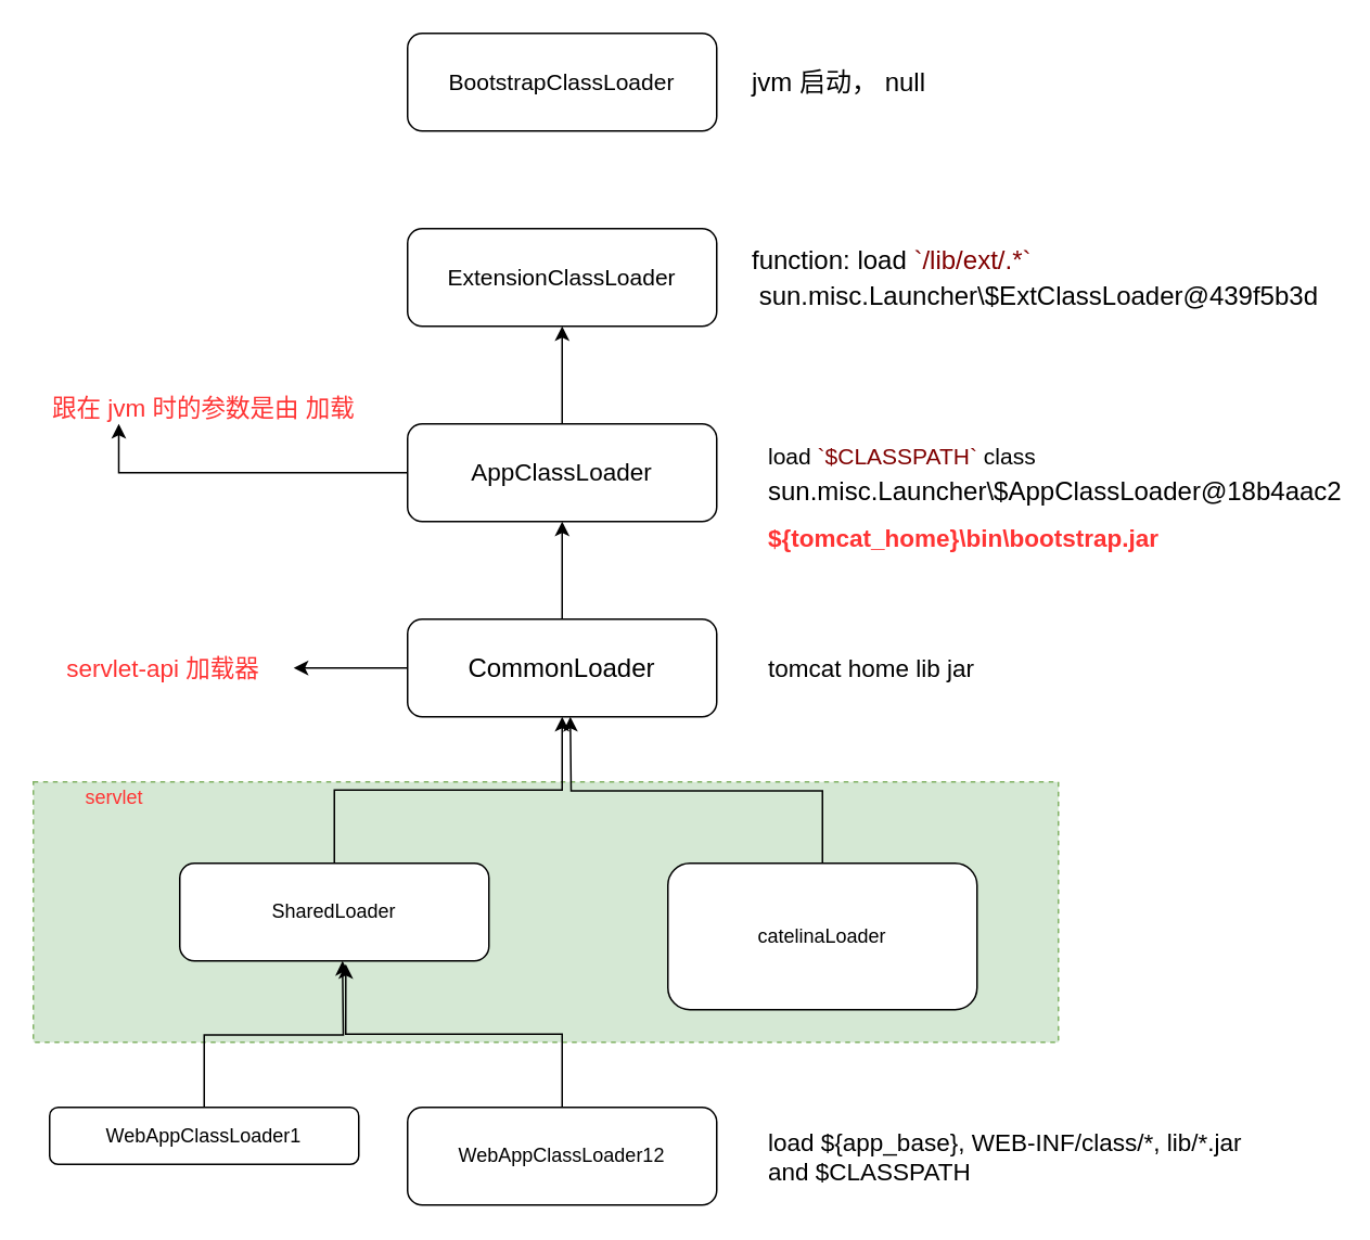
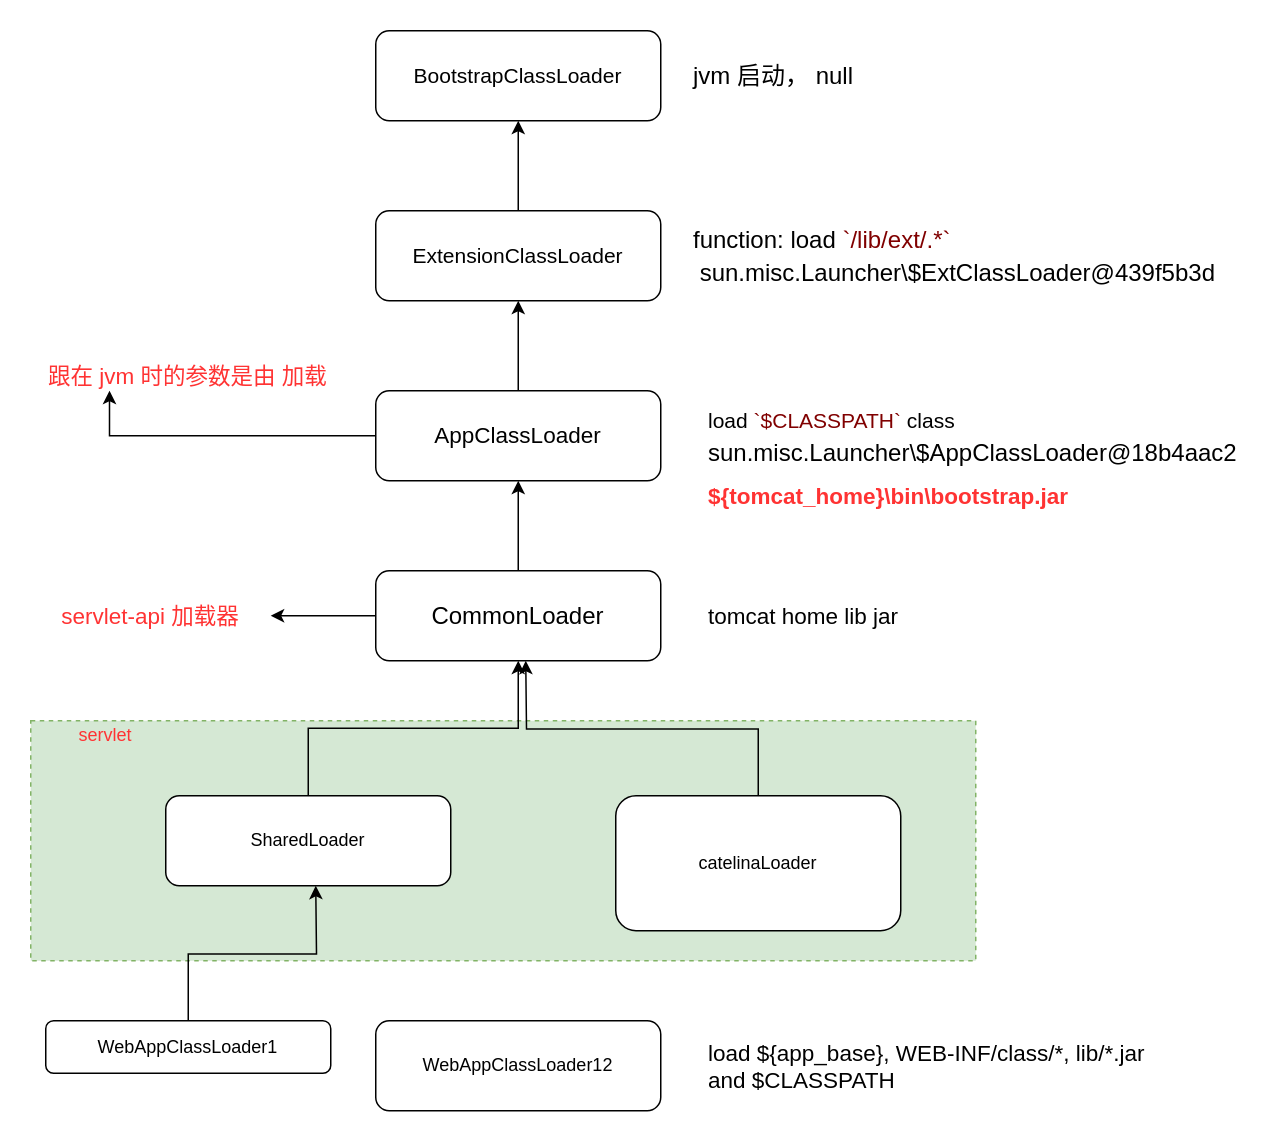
  <mxCell id="0" />
  <mxCell id="1" parent="0" />
  <mxCell id="2" value="" style="rounded=0;whiteSpace=wrap;html=1;fillColor=#d5e8d4;strokeColor=#82b366;dashed=1;" vertex="1" parent="1"><mxGeometry x="20" y="480" width="630" height="160" as="geometry" /></mxCell>
  <mxCell id="3" value="&lt;span style=&quot;white-space: pre ; background-color: rgb(255 , 255 , 255)&quot;&gt;&lt;font style=&quot;font-size: 14px&quot;&gt;BootstrapClassLoader&lt;/font&gt;&lt;/span&gt;" style="rounded=1;whiteSpace=wrap;html=1;" vertex="1" parent="1"><mxGeometry x="250" y="20" width="190" height="60" as="geometry" /></mxCell>
+ <mxCell id="4" style="edgeStyle=orthogonalEdgeStyle;rounded=0;orthogonalLoop=1;jettySize=auto;html=1;exitX=0.5;exitY=0;exitDx=0;exitDy=0;entryX=0.5;entryY=1;entryDx=0;entryDy=0;" edge="1" parent="1" source="5" target="3"><mxGeometry relative="1" as="geometry" /></mxCell>
  <mxCell id="5" value="&lt;span style=&quot;font-size: 14px ; white-space: pre ; background-color: rgb(255 , 255 , 255)&quot;&gt;ExtensionClassLoader&lt;/span&gt;" style="rounded=1;whiteSpace=wrap;html=1;" vertex="1" parent="1"><mxGeometry x="250" y="140" width="190" height="60" as="geometry" /></mxCell>
  <mxCell id="6" style="edgeStyle=orthogonalEdgeStyle;rounded=0;orthogonalLoop=1;jettySize=auto;html=1;exitX=0.5;exitY=0;exitDx=0;exitDy=0;entryX=0.5;entryY=1;entryDx=0;entryDy=0;" edge="1" parent="1" source="8" target="5"><mxGeometry relative="1" as="geometry" /></mxCell>
  <mxCell id="7" style="edgeStyle=orthogonalEdgeStyle;rounded=0;orthogonalLoop=1;jettySize=auto;html=1;entryX=0.25;entryY=1;entryDx=0;entryDy=0;fontSize=15;" edge="1" parent="1" source="8" target="27"><mxGeometry relative="1" as="geometry" /></mxCell>
  <mxCell id="8" value="&lt;div style=&quot;background-color: rgb(255 , 255 , 255) ; line-height: 22px ; white-space: pre&quot;&gt;&lt;div style=&quot;line-height: 22px&quot;&gt;&lt;font style=&quot;font-size: 15px&quot;&gt;AppClassLoader&lt;/font&gt;&lt;/div&gt;&lt;/div&gt;" style="rounded=1;whiteSpace=wrap;html=1;" vertex="1" parent="1"><mxGeometry x="250" y="260" width="190" height="60" as="geometry" /></mxCell>
  <mxCell id="9" style="edgeStyle=orthogonalEdgeStyle;rounded=0;orthogonalLoop=1;jettySize=auto;html=1;entryX=0.5;entryY=1;entryDx=0;entryDy=0;" edge="1" parent="1" source="11" target="8"><mxGeometry relative="1" as="geometry" /></mxCell>
  <mxCell id="10" style="edgeStyle=orthogonalEdgeStyle;rounded=0;orthogonalLoop=1;jettySize=auto;html=1;fontSize=15;" edge="1" parent="1" source="11"><mxGeometry relative="1" as="geometry"><mxPoint x="180" y="410" as="targetPoint" /></mxGeometry></mxCell>
  <mxCell id="11" value="&lt;div style=&quot;background-color: rgb(255 , 255 , 255) ; font-size: 16px ; line-height: 22px ; white-space: pre&quot;&gt;CommonLoader&lt;/div&gt;" style="rounded=1;whiteSpace=wrap;html=1;" vertex="1" parent="1"><mxGeometry x="250" y="380" width="190" height="60" as="geometry" /></mxCell>
  <mxCell id="12" style="edgeStyle=orthogonalEdgeStyle;rounded=0;orthogonalLoop=1;jettySize=auto;html=1;exitX=0.5;exitY=0;exitDx=0;exitDy=0;entryX=0.5;entryY=1;entryDx=0;entryDy=0;" edge="1" parent="1" source="13" target="11"><mxGeometry relative="1" as="geometry" /></mxCell>
  <mxCell id="13" value="SharedLoader" style="rounded=1;whiteSpace=wrap;html=1;" vertex="1" parent="1"><mxGeometry x="110" y="530" width="190" height="60" as="geometry" /></mxCell>
  <mxCell id="14" style="edgeStyle=orthogonalEdgeStyle;rounded=0;orthogonalLoop=1;jettySize=auto;html=1;exitX=0.5;exitY=0;exitDx=0;exitDy=0;" edge="1" parent="1" source="15"><mxGeometry relative="1" as="geometry"><mxPoint x="350" y="440" as="targetPoint" /></mxGeometry></mxCell>
  <mxCell id="15" value="catelinaLoader" style="rounded=1;whiteSpace=wrap;html=1;" vertex="1" parent="1"><mxGeometry x="410" y="530" width="190" height="90" as="geometry" /></mxCell>
  <mxCell id="16" style="edgeStyle=orthogonalEdgeStyle;rounded=0;orthogonalLoop=1;jettySize=auto;html=1;exitX=0.5;exitY=0;exitDx=0;exitDy=0;" edge="1" parent="1" source="17"><mxGeometry relative="1" as="geometry"><mxPoint x="210" y="590" as="targetPoint" /></mxGeometry></mxCell>
  <mxCell id="17" value="WebAppClassLoader1" style="rounded=1;whiteSpace=wrap;html=1;" vertex="1" parent="1"><mxGeometry x="30" y="680" width="190" height="35" as="geometry" /></mxCell>
- <mxCell id="18" style="edgeStyle=orthogonalEdgeStyle;rounded=0;orthogonalLoop=1;jettySize=auto;html=1;exitX=0.5;exitY=0;exitDx=0;exitDy=0;entryX=0.537;entryY=1.033;entryDx=0;entryDy=0;entryPerimeter=0;" edge="1" parent="1" source="19" target="13"><mxGeometry relative="1" as="geometry" /></mxCell>
  <mxCell id="19" value="WebAppClassLoader12" style="rounded=1;whiteSpace=wrap;html=1;" vertex="1" parent="1"><mxGeometry x="250" y="680" width="190" height="60" as="geometry" /></mxCell>
  <mxCell id="20" value="&lt;div style=&quot;background-color: rgb(255 , 255 , 255) ; font-size: 16px ; line-height: 22px ; white-space: pre&quot;&gt;function: load&amp;nbsp;&lt;span style=&quot;color: rgb(128 , 0 , 0)&quot;&gt;`/lib/ext/.*`&lt;/span&gt;&lt;/div&gt;&lt;div style=&quot;background-color: rgb(255 , 255 , 255) ; font-size: 16px ; line-height: 22px ; white-space: pre&quot;&gt;&amp;nbsp;sun.misc.Launcher\$ExtClassLoader@439f5b3d&lt;/div&gt;" style="text;html=1;strokeColor=none;fillColor=none;align=left;verticalAlign=middle;whiteSpace=wrap;rounded=0;" vertex="1" parent="1"><mxGeometry x="460" y="160" width="360" height="20" as="geometry" /></mxCell>
  <mxCell id="21" value="&lt;font style=&quot;font-size: 16px&quot;&gt;jvm 启动， null&lt;/font&gt;" style="text;html=1;strokeColor=none;fillColor=none;align=left;verticalAlign=middle;whiteSpace=wrap;rounded=0;" vertex="1" parent="1"><mxGeometry x="460" y="40" width="135" height="20" as="geometry" /></mxCell>
  <mxCell id="22" value="&lt;div style=&quot;background-color: rgb(255 , 255 , 255) ; font-size: 14px ; line-height: 22px ; white-space: pre&quot;&gt;load&amp;nbsp;&lt;span style=&quot;color: rgb(128 , 0 , 0)&quot;&gt;`$CLASSPATH`&lt;/span&gt;&amp;nbsp;class&lt;/div&gt;&lt;div style=&quot;background-color: rgb(255 , 255 , 255) ; font-size: 14px ; line-height: 22px ; white-space: pre&quot;&gt;&lt;div style=&quot;font-size: 16px ; line-height: 22px&quot;&gt;sun.misc.Launcher\$AppClassLoader@18b4aac2&lt;/div&gt;&lt;/div&gt;" style="text;html=1;strokeColor=none;fillColor=none;align=left;verticalAlign=middle;whiteSpace=wrap;rounded=0;" vertex="1" parent="1"><mxGeometry x="470" y="280" width="240" height="20" as="geometry" /></mxCell>
  <mxCell id="23" value="&lt;font style=&quot;font-size: 15px&quot;&gt;tomcat home lib jar&lt;/font&gt;" style="text;html=1;strokeColor=none;fillColor=none;align=left;verticalAlign=middle;whiteSpace=wrap;rounded=0;" vertex="1" parent="1"><mxGeometry x="470" y="400" width="150" height="20" as="geometry" /></mxCell>
  <mxCell id="24" value="&lt;font color=&quot;#ff3333&quot;&gt;servlet&lt;/font&gt;" style="text;html=1;strokeColor=none;fillColor=none;align=center;verticalAlign=middle;whiteSpace=wrap;rounded=0;dashed=1;" vertex="1" parent="1"><mxGeometry x="50" y="480" width="40" height="20" as="geometry" /></mxCell>
  <mxCell id="25" value="&lt;font style=&quot;font-size: 15px&quot;&gt;load ${app_base}, WEB-INF/class/*, lib/*.jar &lt;br&gt;and $CLASSPATH&lt;/font&gt;" style="text;html=1;strokeColor=none;fillColor=none;align=left;verticalAlign=middle;whiteSpace=wrap;rounded=0;dashed=1;" vertex="1" parent="1"><mxGeometry x="470" y="700" width="330" height="20" as="geometry" /></mxCell>
  <mxCell id="26" value="&lt;b&gt;&lt;font color=&quot;#ff3333&quot; style=&quot;font-size: 15px&quot;&gt;${tomcat_home}\bin\bootstrap.jar&lt;/font&gt;&lt;/b&gt;" style="text;html=1;strokeColor=none;fillColor=none;align=left;verticalAlign=middle;whiteSpace=wrap;rounded=0;dashed=1;" vertex="1" parent="1"><mxGeometry x="470" y="320" width="250" height="20" as="geometry" /></mxCell>
  <mxCell id="27" value="&lt;font color=&quot;#ff3333&quot;&gt;跟在 jvm 时的参数是由 加载&lt;/font&gt;" style="text;html=1;strokeColor=none;fillColor=none;align=center;verticalAlign=middle;whiteSpace=wrap;rounded=0;dashed=1;fontSize=15;" vertex="1" parent="1"><mxGeometry x="20" y="240" width="210" height="20" as="geometry" /></mxCell>
  <mxCell id="28" value="&lt;font color=&quot;#ff3333&quot;&gt;servlet-api 加载器&lt;/font&gt;" style="text;html=1;strokeColor=none;fillColor=none;align=center;verticalAlign=middle;whiteSpace=wrap;rounded=0;dashed=1;fontSize=15;" vertex="1" parent="1"><mxGeometry x="30" y="400" width="140" height="20" as="geometry" /></mxCell>
